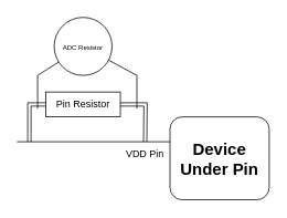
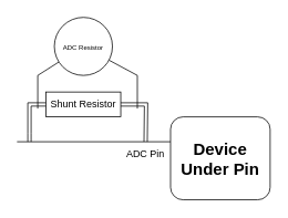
  <mxCell id="0" />
  <mxCell id="1" parent="0" />
  <mxCell id="2" value="&lt;font style=&quot;font-size: 20px;&quot;&gt;&lt;b&gt;Device Under Pin&lt;/b&gt;&lt;/font&gt;" style="rounded=1;whiteSpace=wrap;html=1;" vertex="1" parent="1"><mxGeometry x="205" y="140" width="120" height="100" as="geometry" /></mxCell>
  <mxCell id="3" value="" style="endArrow=none;html=1;rounded=0;" edge="1" parent="1"><mxGeometry width="50" height="50" relative="1" as="geometry"><mxPoint x="20" y="170" as="sourcePoint" /><mxPoint x="205" y="170" as="targetPoint" /></mxGeometry></mxCell>
- <mxCell id="4" value="VDD Pin" style="text;html=1;strokeColor=none;fillColor=none;align=center;verticalAlign=middle;whiteSpace=wrap;rounded=0;" vertex="1" parent="1"><mxGeometry x="145" y="170" width="60" height="30" as="geometry" /></mxCell>
+ <mxCell id="4" value="ADC Pin" style="text;html=1;strokeColor=none;fillColor=none;align=center;verticalAlign=middle;whiteSpace=wrap;rounded=0;" vertex="1" parent="1"><mxGeometry x="145" y="170" width="60" height="30" as="geometry" /></mxCell>
  <mxCell id="5" style="edgeStyle=orthogonalEdgeStyle;rounded=0;orthogonalLoop=1;jettySize=auto;html=1;shape=link;" edge="1" parent="1" source="7"><mxGeometry relative="1" as="geometry"><mxPoint x="35" y="170" as="targetPoint" /></mxGeometry></mxCell>
  <mxCell id="6" style="edgeStyle=orthogonalEdgeStyle;rounded=0;orthogonalLoop=1;jettySize=auto;html=1;shape=link;" edge="1" parent="1" source="7"><mxGeometry relative="1" as="geometry"><mxPoint x="175" y="170" as="targetPoint" /></mxGeometry></mxCell>
- <mxCell id="7" value="Pin Resistor" style="rounded=0;whiteSpace=wrap;html=1;" vertex="1" parent="1"><mxGeometry x="55" y="110" width="90" height="30" as="geometry" /></mxCell>
+ <mxCell id="7" value="Shunt Resistor" style="rounded=0;whiteSpace=wrap;html=1;" vertex="1" parent="1"><mxGeometry x="55" y="110" width="90" height="30" as="geometry" /></mxCell>
  <mxCell id="8" value="" style="endArrow=none;html=1;rounded=0;" edge="1" parent="1"><mxGeometry width="50" height="50" relative="1" as="geometry"><mxPoint x="45" y="90" as="sourcePoint" /><mxPoint x="45" y="130" as="targetPoint" /></mxGeometry></mxCell>
  <mxCell id="9" value="" style="endArrow=none;html=1;rounded=0;" edge="1" parent="1"><mxGeometry width="50" height="50" relative="1" as="geometry"><mxPoint x="165" y="130" as="sourcePoint" /><mxPoint x="165" y="90" as="targetPoint" /><Array as="points"><mxPoint x="165" y="130" /></Array></mxGeometry></mxCell>
  <mxCell id="10" value="" style="endArrow=none;html=1;rounded=0;" edge="1" parent="1" source="12"><mxGeometry width="50" height="50" relative="1" as="geometry"><mxPoint x="45" y="90" as="sourcePoint" /><mxPoint x="165" y="90" as="targetPoint" /></mxGeometry></mxCell>
  <mxCell id="11" value="" style="endArrow=none;html=1;rounded=0;" edge="1" parent="1" target="12"><mxGeometry width="50" height="50" relative="1" as="geometry"><mxPoint x="45" y="90" as="sourcePoint" /><mxPoint x="165" y="90" as="targetPoint" /></mxGeometry></mxCell>
  <mxCell id="12" value="&lt;font style=&quot;font-size: 8px;&quot;&gt;ADC Resistor&lt;/font&gt;" style="ellipse;whiteSpace=wrap;html=1;aspect=fixed;" vertex="1" parent="1"><mxGeometry x="65" y="20" width="70" height="70" as="geometry" /></mxCell>
